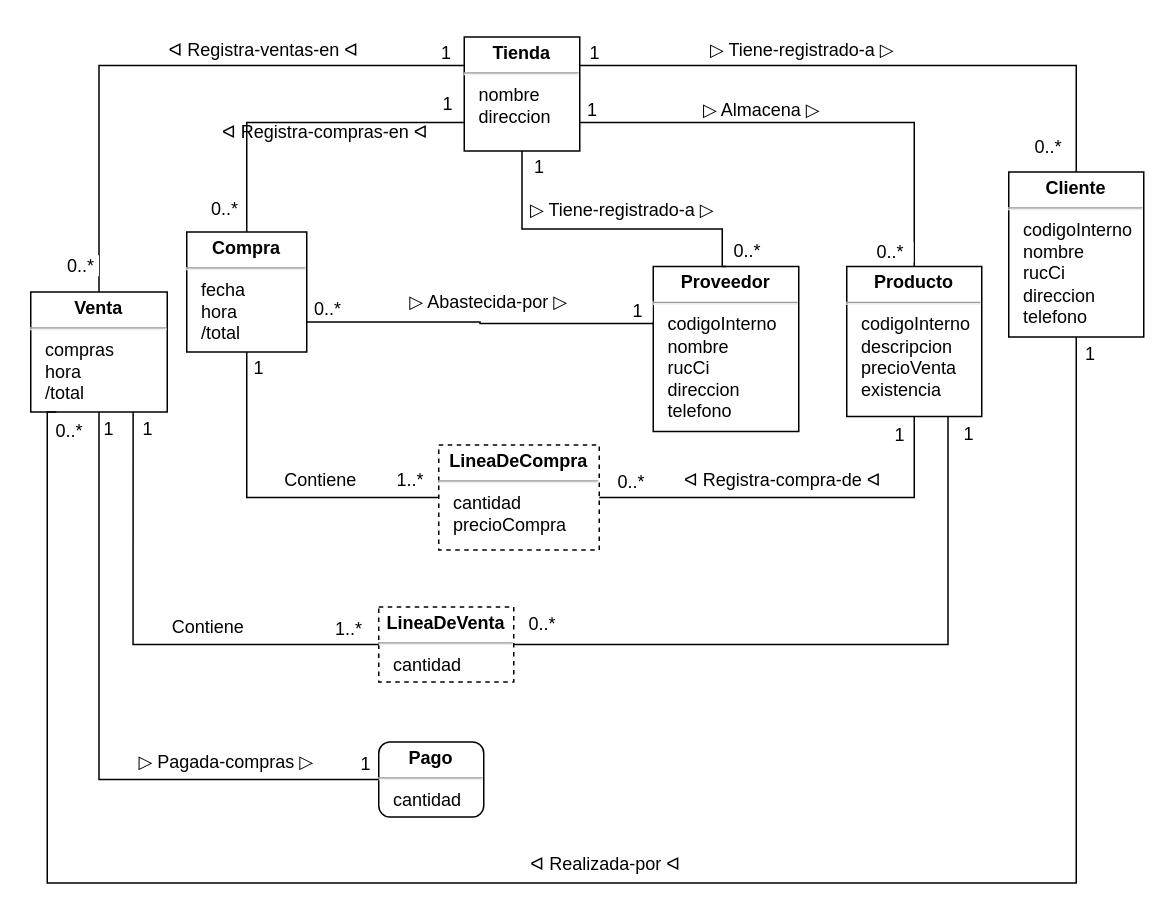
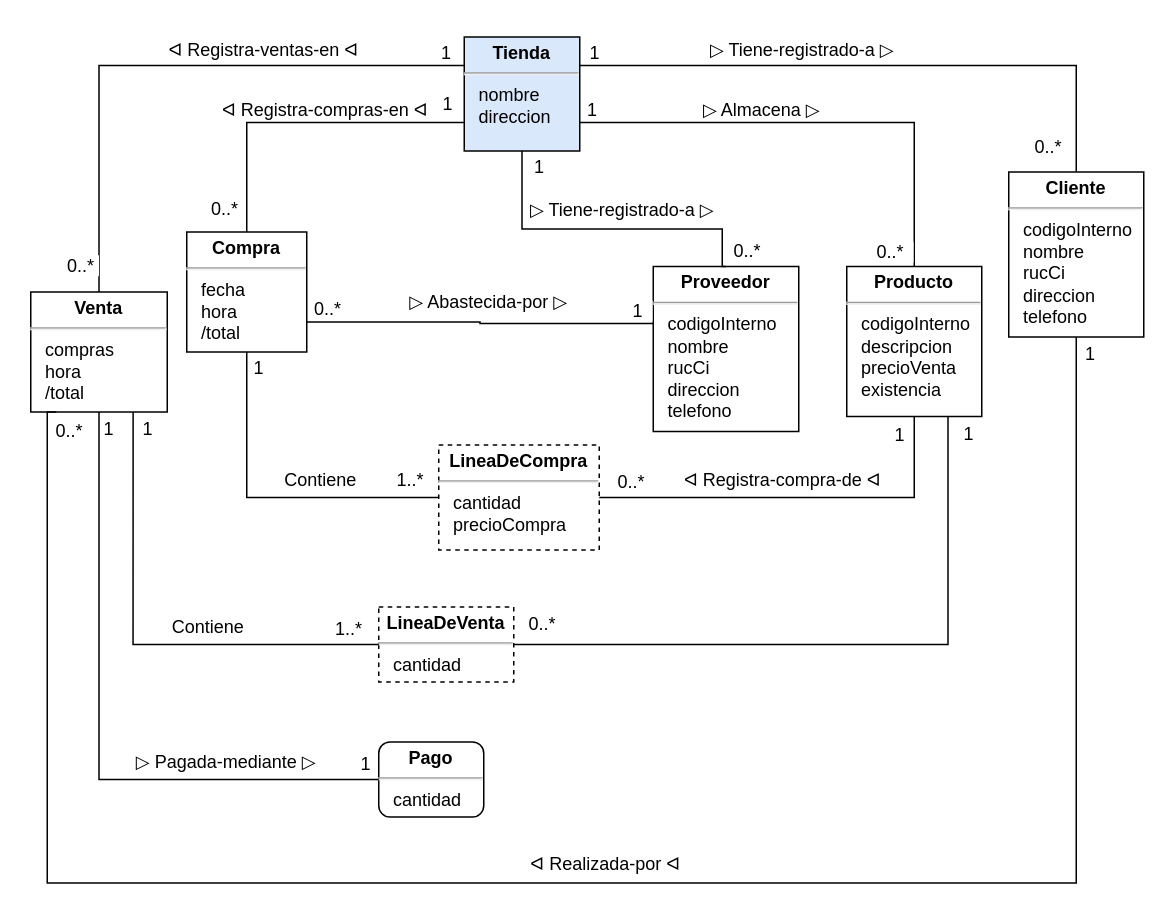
  <mxCell id="0" />
  <mxCell id="1" parent="0" />
  <mxCell id="2" value="&lt;p style=&quot;margin: 4px 0px 0px;&quot;&gt;&lt;b&gt;Producto&lt;/b&gt;&lt;/p&gt;&lt;hr&gt;&lt;blockquote style=&quot;margin: 0px 0px 0px 10px; border: none; padding: 0px 0px 5px;&quot;&gt;&lt;div style=&quot;text-align: left;&quot;&gt;&lt;span style=&quot;background-color: transparent; color: light-dark(rgb(0, 0, 0), rgb(255, 255, 255));&quot;&gt;codigoInterno&lt;/span&gt;&lt;/div&gt;&lt;div style=&quot;text-align: left;&quot;&gt;descripcion&lt;/div&gt;&lt;div style=&quot;text-align: left;&quot;&gt;precioVenta&lt;/div&gt;&lt;div style=&quot;text-align: left;&quot;&gt;existencia&lt;/div&gt;&lt;/blockquote&gt;" style="verticalAlign=middle;align=center;overflow=fill;html=1;whiteSpace=wrap;fontFamily=Arial;fontSize=12;" parent="1" vertex="1"><mxGeometry x="564" y="177" width="90" height="100" as="geometry" /></mxCell>
  <mxCell id="3" value="&lt;p style=&quot;margin:0px;margin-top:4px;text-align:center;&quot;&gt;&lt;b&gt;Cliente&lt;/b&gt;&lt;/p&gt;&lt;hr&gt;&lt;blockquote style=&quot;margin: 0px 0px 0px 10px; border: none; padding: 0px;&quot;&gt;&lt;div&gt;&lt;span style=&quot;background-color: transparent; color: light-dark(rgb(0, 0, 0), rgb(255, 255, 255));&quot;&gt;codigoInterno&lt;/span&gt;&lt;/div&gt;&lt;div&gt;nombre&lt;/div&gt;&lt;div&gt;rucCi&lt;/div&gt;&lt;div&gt;direccion&lt;/div&gt;&lt;div&gt;telefono&lt;/div&gt;&lt;/blockquote&gt;" style="verticalAlign=top;align=left;overflow=fill;html=1;whiteSpace=wrap;spacingLeft=3;fontFamily=Arial;fontSize=12;" parent="1" vertex="1"><mxGeometry x="672" y="114" width="90" height="110" as="geometry" /></mxCell>
- <mxCell id="4" value="&lt;p style=&quot;margin:0px;margin-top:4px;text-align:center;&quot;&gt;&lt;b&gt;Tienda&lt;/b&gt;&lt;/p&gt;&lt;hr&gt;&lt;blockquote style=&quot;margin: 0px 0px 0px 10px; border: none; padding: 0px;&quot;&gt;&lt;div&gt;&lt;span style=&quot;background-color: transparent; color: light-dark(rgb(0, 0, 0), rgb(255, 255, 255));&quot;&gt;nombre&lt;/span&gt;&lt;/div&gt;&lt;div&gt;direccion&lt;/div&gt;&lt;/blockquote&gt;" style="verticalAlign=top;align=left;overflow=fill;html=1;whiteSpace=wrap;spacingLeft=3;fontFamily=Arial;fontSize=12;" parent="1" vertex="1"><mxGeometry x="309" y="24" width="77" height="76" as="geometry" /></mxCell>
+ <mxCell id="4" value="&lt;p style=&quot;margin:0px;margin-top:4px;text-align:center;&quot;&gt;&lt;b&gt;Tienda&lt;/b&gt;&lt;/p&gt;&lt;hr&gt;&lt;blockquote style=&quot;margin: 0px 0px 0px 10px; border: none; padding: 0px;&quot;&gt;&lt;div&gt;&lt;span style=&quot;background-color: transparent; color: light-dark(rgb(0, 0, 0), rgb(255, 255, 255));&quot;&gt;nombre&lt;/span&gt;&lt;/div&gt;&lt;div&gt;direccion&lt;/div&gt;&lt;/blockquote&gt;" style="verticalAlign=top;align=left;overflow=fill;html=1;whiteSpace=wrap;spacingLeft=3;fontFamily=Arial;fontSize=12;fillColor=#dae8fc;" parent="1" vertex="1"><mxGeometry x="309" y="24" width="77" height="76" as="geometry" /></mxCell>
  <mxCell id="5" value="&lt;p style=&quot;margin:0px;margin-top:4px;text-align:center;&quot;&gt;&lt;b&gt;Proveedor&lt;/b&gt;&lt;/p&gt;&lt;hr&gt;&lt;blockquote style=&quot;margin: 0px 0px 0px 10px; border: none; padding: 0px;&quot;&gt;&lt;div&gt;&lt;span style=&quot;background-color: transparent; color: light-dark(rgb(0, 0, 0), rgb(255, 255, 255));&quot;&gt;codigoInterno&lt;/span&gt;&lt;/div&gt;&lt;div&gt;nombre&lt;/div&gt;&lt;div&gt;rucCi&lt;/div&gt;&lt;div&gt;direccion&lt;/div&gt;&lt;div&gt;telefono&lt;/div&gt;&lt;/blockquote&gt;" style="verticalAlign=top;align=left;overflow=fill;html=1;whiteSpace=wrap;spacingLeft=3;fontFamily=Arial;fontSize=12;" parent="1" vertex="1"><mxGeometry x="435" y="177" width="97" height="110" as="geometry" /></mxCell>
  <mxCell id="6" value="&lt;p style=&quot;margin:0px;margin-top:4px;text-align:center;&quot;&gt;&lt;b&gt;Venta&lt;/b&gt;&lt;/p&gt;&lt;hr&gt;&lt;blockquote style=&quot;margin: 0px 0px 0px 10px; border: none; padding: 0px;&quot;&gt;&lt;div&gt;compras&lt;/div&gt;&lt;div&gt;hora&lt;/div&gt;&lt;div&gt;/total&lt;/div&gt;&lt;/blockquote&gt;" style="verticalAlign=top;align=left;overflow=fill;html=1;whiteSpace=wrap;spacingLeft=3;fontFamily=Arial;fontSize=12;" parent="1" vertex="1"><mxGeometry x="20" y="194" width="91" height="80" as="geometry" /></mxCell>
  <mxCell id="7" value="&lt;p style=&quot;margin:0px;margin-top:4px;text-align:center;&quot;&gt;&lt;b&gt;Compra&lt;/b&gt;&lt;/p&gt;&lt;hr&gt;&lt;blockquote style=&quot;margin: 0px 0px 0px 10px; border: none; padding: 0px;&quot;&gt;&lt;div&gt;fecha&lt;/div&gt;&lt;div&gt;hora&lt;/div&gt;&lt;div&gt;/total&lt;/div&gt;&lt;/blockquote&gt;" style="verticalAlign=top;align=left;overflow=fill;html=1;whiteSpace=wrap;spacingLeft=3;fontFamily=Arial;fontSize=12;" parent="1" vertex="1"><mxGeometry x="124" y="154" width="80" height="80" as="geometry" /></mxCell>
  <mxCell id="8" value="&lt;p style=&quot;margin:0px;margin-top:4px;text-align:center;&quot;&gt;&lt;b&gt;LineaDeVenta&lt;/b&gt;&lt;/p&gt;&lt;hr&gt;&lt;blockquote style=&quot;margin: 0px 0px 0px 10px; border: none; padding: 0px;&quot;&gt;&lt;div&gt;&lt;span style=&quot;background-color: transparent; color: light-dark(rgb(0, 0, 0), rgb(255, 255, 255));&quot;&gt;cantidad&lt;/span&gt;&lt;/div&gt;&lt;/blockquote&gt;" style="verticalAlign=top;align=left;overflow=fill;html=1;whiteSpace=wrap;spacingLeft=3;fontFamily=Arial;fontSize=12;dashed=1;" parent="1" vertex="1"><mxGeometry x="252" y="404" width="90" height="50" as="geometry" /></mxCell>
  <mxCell id="9" value="&lt;p style=&quot;margin:0px;margin-top:4px;text-align:center;&quot;&gt;&lt;b&gt;LineaDeCompra&lt;/b&gt;&lt;/p&gt;&lt;hr&gt;&lt;blockquote style=&quot;margin: 0px 0px 0px 10px; border: none; padding: 0px;&quot;&gt;&lt;div&gt;&lt;span style=&quot;background-color: transparent; color: light-dark(rgb(0, 0, 0), rgb(255, 255, 255));&quot;&gt;cantidad&lt;/span&gt;&lt;/div&gt;&lt;div&gt;&lt;span style=&quot;background-color: transparent; color: light-dark(rgb(0, 0, 0), rgb(255, 255, 255));&quot;&gt;precioCompra&lt;/span&gt;&lt;/div&gt;&lt;/blockquote&gt;" style="verticalAlign=top;align=left;overflow=fill;html=1;whiteSpace=wrap;spacingLeft=3;fontFamily=Arial;fontSize=12;dashed=1;" parent="1" vertex="1"><mxGeometry x="292" y="296" width="107" height="70" as="geometry" /></mxCell>
  <mxCell id="10" value="&lt;p style=&quot;margin:0px;margin-top:4px;text-align:center;&quot;&gt;&lt;b&gt;Pago&lt;/b&gt;&lt;/p&gt;&lt;hr&gt;&lt;blockquote style=&quot;margin: 0px 0px 0px 10px; border: none; padding: 0px;&quot;&gt;&lt;div&gt;&lt;span style=&quot;background-color: transparent; color: light-dark(rgb(0, 0, 0), rgb(255, 255, 255));&quot;&gt;cantidad&lt;/span&gt;&lt;/div&gt;&lt;/blockquote&gt;" style="verticalAlign=top;align=left;overflow=fill;html=1;whiteSpace=wrap;spacingLeft=3;fontFamily=Arial;fontSize=12;rounded=1;" parent="1" vertex="1"><mxGeometry x="252" y="494" width="70" height="50" as="geometry" /></mxCell>
  <mxCell id="11" value="" style="endArrow=none;html=1;edgeStyle=orthogonalEdgeStyle;rounded=0;exitX=0;exitY=0.25;exitDx=0;exitDy=0;entryX=0.5;entryY=0;entryDx=0;entryDy=0;fontFamily=Arial;fontSize=12;" parent="1" source="4" target="6" edge="1"><mxGeometry relative="1" as="geometry"><mxPoint x="309" y="134" as="sourcePoint" /><mxPoint x="469" y="134" as="targetPoint" /></mxGeometry></mxCell>
  <mxCell id="12" value="&lt;font&gt;1&lt;/font&gt;" style="edgeLabel;resizable=0;html=1;align=left;verticalAlign=bottom;fontFamily=Arial;fontSize=12;" parent="11" connectable="0" vertex="1"><mxGeometry x="-1" relative="1" as="geometry"><mxPoint x="-17" as="offset" /></mxGeometry></mxCell>
  <mxCell id="13" value="&lt;font&gt;0..*&amp;nbsp;&lt;/font&gt;" style="edgeLabel;resizable=0;html=1;align=right;verticalAlign=bottom;fontFamily=Arial;fontSize=12;" parent="11" connectable="0" vertex="1"><mxGeometry x="1" relative="1" as="geometry"><mxPoint y="-10" as="offset" /></mxGeometry></mxCell>
  <mxCell id="14" value="ᐊ Registra-ventas-en&amp;nbsp;ᐊ" style="text;html=1;align=center;verticalAlign=middle;resizable=0;points=[];autosize=1;strokeColor=none;fillColor=none;fontSize=12;fontFamily=Arial;" parent="1" vertex="1"><mxGeometry x="102" y="20" width="145" height="26" as="geometry" /></mxCell>
  <mxCell id="15" value="" style="endArrow=none;html=1;edgeStyle=orthogonalEdgeStyle;rounded=0;exitX=0;exitY=0.75;exitDx=0;exitDy=0;entryX=0.5;entryY=0;entryDx=0;entryDy=0;fontSize=12;fontFamily=Arial;" parent="1" source="4" target="7" edge="1"><mxGeometry relative="1" as="geometry"><mxPoint x="162" y="294" as="sourcePoint" /><mxPoint x="322" y="294" as="targetPoint" /></mxGeometry></mxCell>
  <mxCell id="16" value="1" style="edgeLabel;resizable=0;html=1;align=left;verticalAlign=bottom;fontSize=12;fontFamily=Arial;" parent="15" connectable="0" vertex="1"><mxGeometry x="-1" relative="1" as="geometry"><mxPoint x="-16" y="-4" as="offset" /></mxGeometry></mxCell>
  <mxCell id="17" value="0..*&amp;nbsp;" style="edgeLabel;resizable=0;html=1;align=right;verticalAlign=bottom;fontSize=12;fontFamily=Arial;" parent="15" connectable="0" vertex="1"><mxGeometry x="1" relative="1" as="geometry"><mxPoint x="-2" y="-7" as="offset" /></mxGeometry></mxCell>
- <mxCell id="18" value="ᐊ Registra-compras-en&amp;nbsp;ᐊ" style="text;html=1;align=center;verticalAlign=middle;resizable=0;points=[];autosize=1;strokeColor=none;fillColor=none;fontSize=12;fontFamily=Arial;" parent="1" vertex="1"><mxGeometry x="138" y="75" width="155" height="26" as="geometry" /></mxCell>
+ <mxCell id="18" value="ᐊ Registra-compras-en&amp;nbsp;ᐊ" style="text;html=1;align=center;verticalAlign=middle;resizable=0;points=[];autosize=1;strokeColor=none;fillColor=none;fontSize=12;fontFamily=Arial;" parent="1" vertex="1"><mxGeometry x="138" y="60" width="155" height="26" as="geometry" /></mxCell>
  <mxCell id="19" value="" style="endArrow=none;html=1;edgeStyle=orthogonalEdgeStyle;rounded=0;exitX=1;exitY=0.25;exitDx=0;exitDy=0;entryX=0.5;entryY=0;entryDx=0;entryDy=0;fontFamily=Arial;fontSize=12;" parent="1" source="4" target="3" edge="1"><mxGeometry relative="1" as="geometry"><mxPoint x="406" y="41" as="sourcePoint" /><mxPoint x="577" y="48" as="targetPoint" /></mxGeometry></mxCell>
  <mxCell id="20" value="1" style="edgeLabel;resizable=0;html=1;align=left;verticalAlign=bottom;fontFamily=Arial;fontSize=12;" parent="19" connectable="0" vertex="1"><mxGeometry x="-1" relative="1" as="geometry"><mxPoint x="5" as="offset" /></mxGeometry></mxCell>
  <mxCell id="21" value="0..*&amp;nbsp;" style="edgeLabel;resizable=0;html=1;align=right;verticalAlign=bottom;fontFamily=Arial;fontSize=12;" parent="19" connectable="0" vertex="1"><mxGeometry x="1" relative="1" as="geometry"><mxPoint x="-6" y="-8" as="offset" /></mxGeometry></mxCell>
  <mxCell id="22" value="▷ Tiene-registrado-a ▷" style="text;html=1;align=center;verticalAlign=middle;resizable=0;points=[];autosize=1;strokeColor=none;fillColor=none;fontSize=12;fontFamily=Arial;" parent="1" vertex="1"><mxGeometry x="462" y="20" width="143" height="26" as="geometry" /></mxCell>
  <mxCell id="23" value="" style="endArrow=none;html=1;edgeStyle=orthogonalEdgeStyle;rounded=0;exitX=0.5;exitY=1;exitDx=0;exitDy=0;entryX=0.5;entryY=0;entryDx=0;entryDy=0;fontFamily=Arial;fontSize=12;" parent="1" source="4" target="5" edge="1"><mxGeometry relative="1" as="geometry"><mxPoint x="277" y="224" as="sourcePoint" /><mxPoint x="437" y="224" as="targetPoint" /><Array as="points"><mxPoint x="348" y="152" /><mxPoint x="481" y="152" /><mxPoint x="481" y="177" /></Array></mxGeometry></mxCell>
  <mxCell id="24" value="1" style="edgeLabel;resizable=0;html=1;align=left;verticalAlign=bottom;fontFamily=Arial;fontSize=12;" parent="23" connectable="0" vertex="1"><mxGeometry x="-1" relative="1" as="geometry"><mxPoint x="6" y="19" as="offset" /></mxGeometry></mxCell>
  <mxCell id="25" value="0..*" style="edgeLabel;resizable=0;html=1;align=right;verticalAlign=bottom;fontFamily=Arial;fontSize=12;" parent="23" connectable="0" vertex="1"><mxGeometry x="1" relative="1" as="geometry"><mxPoint x="23" y="-2" as="offset" /></mxGeometry></mxCell>
  <mxCell id="26" value="▷ Tiene-registrado-a ▷" style="text;html=1;align=center;verticalAlign=middle;resizable=0;points=[];autosize=1;strokeColor=none;fillColor=none;fontSize=12;fontFamily=Arial;" parent="1" vertex="1"><mxGeometry x="342" y="127" width="143" height="26" as="geometry" /></mxCell>
  <mxCell id="27" value="" style="endArrow=none;html=1;edgeStyle=orthogonalEdgeStyle;rounded=0;exitX=1;exitY=0.75;exitDx=0;exitDy=0;entryX=0;entryY=0.345;entryDx=0;entryDy=0;entryPerimeter=0;fontFamily=Arial;fontSize=12;" parent="1" source="7" target="5" edge="1"><mxGeometry relative="1" as="geometry"><mxPoint x="229" y="215" as="sourcePoint" /><mxPoint x="389" y="215" as="targetPoint" /></mxGeometry></mxCell>
  <mxCell id="28" value="&amp;nbsp;0..*" style="edgeLabel;resizable=0;html=1;align=left;verticalAlign=bottom;fontFamily=Arial;fontSize=12;" parent="27" connectable="0" vertex="1"><mxGeometry x="-1" relative="1" as="geometry" /></mxCell>
  <mxCell id="29" value="1&amp;nbsp;&amp;nbsp;" style="edgeLabel;resizable=0;html=1;align=right;verticalAlign=bottom;fontFamily=Arial;fontSize=12;" parent="27" connectable="0" vertex="1"><mxGeometry x="1" relative="1" as="geometry" /></mxCell>
  <mxCell id="30" value="▷ Abastecida-por ▷" style="text;html=1;align=center;verticalAlign=middle;resizable=0;points=[];autosize=1;strokeColor=none;fillColor=none;fontSize=12;fontFamily=Arial;" parent="1" vertex="1"><mxGeometry x="262" y="188" width="126" height="26" as="geometry" /></mxCell>
  <mxCell id="31" value="" style="endArrow=none;html=1;edgeStyle=orthogonalEdgeStyle;rounded=0;exitX=1;exitY=0.75;exitDx=0;exitDy=0;entryX=0.5;entryY=0;entryDx=0;entryDy=0;fontFamily=Arial;fontSize=12;" parent="1" source="4" target="2" edge="1"><mxGeometry relative="1" as="geometry"><mxPoint x="428" y="362" as="sourcePoint" /><mxPoint x="588" y="362" as="targetPoint" /></mxGeometry></mxCell>
  <mxCell id="32" value="&amp;nbsp;1" style="edgeLabel;resizable=0;html=1;align=left;verticalAlign=bottom;fontFamily=Arial;fontSize=12;" parent="31" connectable="0" vertex="1"><mxGeometry x="-1" relative="1" as="geometry" /></mxCell>
  <mxCell id="33" value="0..*&amp;nbsp;&amp;nbsp;" style="edgeLabel;resizable=0;html=1;align=right;verticalAlign=bottom;fontFamily=Arial;fontSize=12;" parent="31" connectable="0" vertex="1"><mxGeometry x="1" relative="1" as="geometry"><mxPoint y="-1" as="offset" /></mxGeometry></mxCell>
  <mxCell id="34" value="▷ Almacena ▷" style="text;html=1;align=center;verticalAlign=middle;resizable=0;points=[];autosize=1;strokeColor=none;fillColor=none;fontSize=12;fontFamily=Arial;" parent="1" vertex="1"><mxGeometry x="458" y="60" width="98" height="26" as="geometry" /></mxCell>
  <mxCell id="35" value="" style="endArrow=none;html=1;edgeStyle=orthogonalEdgeStyle;rounded=0;exitX=0.5;exitY=1;exitDx=0;exitDy=0;entryX=0;entryY=0.5;entryDx=0;entryDy=0;fontFamily=Arial;fontSize=12;" parent="1" source="7" target="9" edge="1"><mxGeometry relative="1" as="geometry"><mxPoint x="137" y="325" as="sourcePoint" /><mxPoint x="297" y="325" as="targetPoint" /></mxGeometry></mxCell>
  <mxCell id="36" value="1" style="edgeLabel;resizable=0;html=1;align=left;verticalAlign=bottom;fontFamily=Arial;fontSize=12;" parent="35" connectable="0" vertex="1"><mxGeometry x="-1" relative="1" as="geometry"><mxPoint x="3" y="19" as="offset" /></mxGeometry></mxCell>
  <mxCell id="37" value="1..*&amp;nbsp;&amp;nbsp;" style="edgeLabel;resizable=0;html=1;align=right;verticalAlign=bottom;fontFamily=Arial;fontSize=12;" parent="35" connectable="0" vertex="1"><mxGeometry x="1" relative="1" as="geometry"><mxPoint x="-3" y="-3" as="offset" /></mxGeometry></mxCell>
  <mxCell id="38" value="Contiene" style="text;html=1;align=center;verticalAlign=middle;resizable=0;points=[];autosize=1;strokeColor=none;fillColor=none;fontSize=12;fontFamily=Arial;" parent="1" vertex="1"><mxGeometry x="180" y="307" width="66" height="26" as="geometry" /></mxCell>
  <mxCell id="39" value="" style="endArrow=none;html=1;edgeStyle=orthogonalEdgeStyle;rounded=0;exitX=1;exitY=0.5;exitDx=0;exitDy=0;entryX=0.5;entryY=1;entryDx=0;entryDy=0;fontFamily=Arial;fontSize=12;" parent="1" source="9" target="2" edge="1"><mxGeometry relative="1" as="geometry"><mxPoint x="455" y="338" as="sourcePoint" /><mxPoint x="615" y="338" as="targetPoint" /></mxGeometry></mxCell>
  <mxCell id="40" value="&amp;nbsp; 0..*" style="edgeLabel;resizable=0;html=1;align=left;verticalAlign=bottom;fontFamily=Arial;fontSize=12;" parent="39" connectable="0" vertex="1"><mxGeometry x="-1" relative="1" as="geometry"><mxPoint x="4" y="-2" as="offset" /></mxGeometry></mxCell>
  <mxCell id="41" value="1" style="edgeLabel;resizable=0;html=1;align=right;verticalAlign=bottom;fontFamily=Arial;fontSize=12;" parent="39" connectable="0" vertex="1"><mxGeometry x="1" relative="1" as="geometry"><mxPoint x="-6" y="21" as="offset" /></mxGeometry></mxCell>
  <mxCell id="42" value="ᐊ Registra-compra-de ᐊ" style="text;html=1;align=center;verticalAlign=middle;resizable=0;points=[];autosize=1;strokeColor=none;fillColor=none;fontSize=12;fontFamily=Arial;" parent="1" vertex="1"><mxGeometry x="446" y="307" width="149" height="26" as="geometry" /></mxCell>
  <mxCell id="43" value="" style="endArrow=none;html=1;edgeStyle=orthogonalEdgeStyle;rounded=0;exitX=1;exitY=0.5;exitDx=0;exitDy=0;entryX=0.75;entryY=1;entryDx=0;entryDy=0;fontFamily=Arial;fontSize=12;" parent="1" source="8" target="2" edge="1"><mxGeometry relative="1" as="geometry"><mxPoint x="383" y="448" as="sourcePoint" /><mxPoint x="543" y="448" as="targetPoint" /></mxGeometry></mxCell>
  <mxCell id="44" value="&amp;nbsp;0..*" style="edgeLabel;resizable=0;html=1;align=left;verticalAlign=bottom;fontFamily=Arial;fontSize=12;" parent="43" connectable="0" vertex="1"><mxGeometry x="-1" relative="1" as="geometry"><mxPoint x="5" y="-5" as="offset" /></mxGeometry></mxCell>
  <mxCell id="45" value="1" style="edgeLabel;resizable=0;html=1;align=right;verticalAlign=bottom;fontFamily=Arial;fontSize=12;" parent="43" connectable="0" vertex="1"><mxGeometry x="1" relative="1" as="geometry"><mxPoint x="17" y="20" as="offset" /></mxGeometry></mxCell>
  <mxCell id="46" value="" style="endArrow=none;html=1;edgeStyle=orthogonalEdgeStyle;rounded=0;exitX=0.75;exitY=1;exitDx=0;exitDy=0;entryX=0;entryY=0.5;entryDx=0;entryDy=0;fontFamily=Arial;fontSize=12;" parent="1" source="6" target="8" edge="1"><mxGeometry relative="1" as="geometry"><mxPoint x="84" y="631" as="sourcePoint" /><mxPoint x="244" y="631" as="targetPoint" /></mxGeometry></mxCell>
  <mxCell id="47" value="1" style="edgeLabel;resizable=0;html=1;align=left;verticalAlign=bottom;fontFamily=Arial;fontSize=12;" parent="46" connectable="0" vertex="1"><mxGeometry x="-1" relative="1" as="geometry"><mxPoint x="5" y="20" as="offset" /></mxGeometry></mxCell>
  <mxCell id="48" value="1..*&amp;nbsp;&amp;nbsp;" style="edgeLabel;resizable=0;html=1;align=right;verticalAlign=bottom;fontFamily=Arial;fontSize=12;" parent="46" connectable="0" vertex="1"><mxGeometry x="1" relative="1" as="geometry"><mxPoint x="-4" y="-2" as="offset" /></mxGeometry></mxCell>
  <mxCell id="49" value="Contiene" style="text;html=1;align=center;verticalAlign=middle;resizable=0;points=[];autosize=1;strokeColor=none;fillColor=none;fontSize=12;fontFamily=Arial;" parent="1" vertex="1"><mxGeometry x="105" y="405" width="66" height="26" as="geometry" /></mxCell>
  <mxCell id="50" value="" style="endArrow=none;html=1;edgeStyle=orthogonalEdgeStyle;rounded=0;entryX=0;entryY=0.5;entryDx=0;entryDy=0;exitX=0.5;exitY=1;exitDx=0;exitDy=0;fontFamily=Arial;fontSize=12;" parent="1" source="6" target="10" edge="1"><mxGeometry relative="1" as="geometry"><mxPoint x="89" y="524" as="sourcePoint" /><mxPoint x="249" y="524" as="targetPoint" /></mxGeometry></mxCell>
  <mxCell id="51" value="1" style="edgeLabel;resizable=0;html=1;align=left;verticalAlign=bottom;fontFamily=Arial;fontSize=12;" parent="50" connectable="0" vertex="1"><mxGeometry x="-1" relative="1" as="geometry"><mxPoint x="1" y="20" as="offset" /></mxGeometry></mxCell>
  <mxCell id="52" value="1" style="edgeLabel;resizable=0;html=1;align=right;verticalAlign=bottom;fontFamily=Arial;fontSize=12;" parent="50" connectable="0" vertex="1"><mxGeometry x="1" relative="1" as="geometry"><mxPoint x="-6" y="-2" as="offset" /></mxGeometry></mxCell>
- <mxCell id="53" value="▷ Pagada-compras ▷" style="text;html=1;align=center;verticalAlign=middle;resizable=0;points=[];autosize=1;strokeColor=none;fillColor=none;fontSize=12;fontFamily=Arial;" parent="1" vertex="1"><mxGeometry x="80" y="495" width="140" height="26" as="geometry" /></mxCell>
+ <mxCell id="53" value="▷ Pagada-mediante ▷" style="text;html=1;align=center;verticalAlign=middle;resizable=0;points=[];autosize=1;strokeColor=none;fillColor=none;fontSize=12;fontFamily=Arial;" parent="1" vertex="1"><mxGeometry x="80" y="495" width="140" height="26" as="geometry" /></mxCell>
  <mxCell id="54" value="" style="endArrow=none;html=1;edgeStyle=orthogonalEdgeStyle;rounded=0;entryX=0.5;entryY=1;entryDx=0;entryDy=0;fontFamily=Arial;fontSize=12;exitX=0.187;exitY=1;exitDx=0;exitDy=0;exitPerimeter=0;" parent="1" source="6" target="3" edge="1"><mxGeometry relative="1" as="geometry"><mxPoint x="31" y="274" as="sourcePoint" /><mxPoint x="370" y="635" as="targetPoint" /><Array as="points"><mxPoint x="31" y="274" /><mxPoint x="31" y="588" /><mxPoint x="717" y="588" /></Array></mxGeometry></mxCell>
  <mxCell id="55" value="0..*" style="edgeLabel;resizable=0;html=1;align=left;verticalAlign=bottom;fontFamily=Arial;fontSize=12;" parent="54" connectable="0" vertex="1"><mxGeometry x="-1" relative="1" as="geometry"><mxPoint x="-2" y="21" as="offset" /></mxGeometry></mxCell>
  <mxCell id="56" value="1" style="edgeLabel;resizable=0;html=1;align=right;verticalAlign=bottom;fontFamily=Arial;fontSize=12;" parent="54" connectable="0" vertex="1"><mxGeometry x="1" relative="1" as="geometry"><mxPoint x="13" y="20" as="offset" /></mxGeometry></mxCell>
  <mxCell id="57" value="ᐊ Realizada-por ᐊ" style="text;html=1;align=center;verticalAlign=middle;resizable=0;points=[];autosize=1;strokeColor=none;fillColor=none;fontSize=12;fontFamily=Arial;" parent="1" vertex="1"><mxGeometry x="344" y="563" width="118" height="26" as="geometry" /></mxCell>
